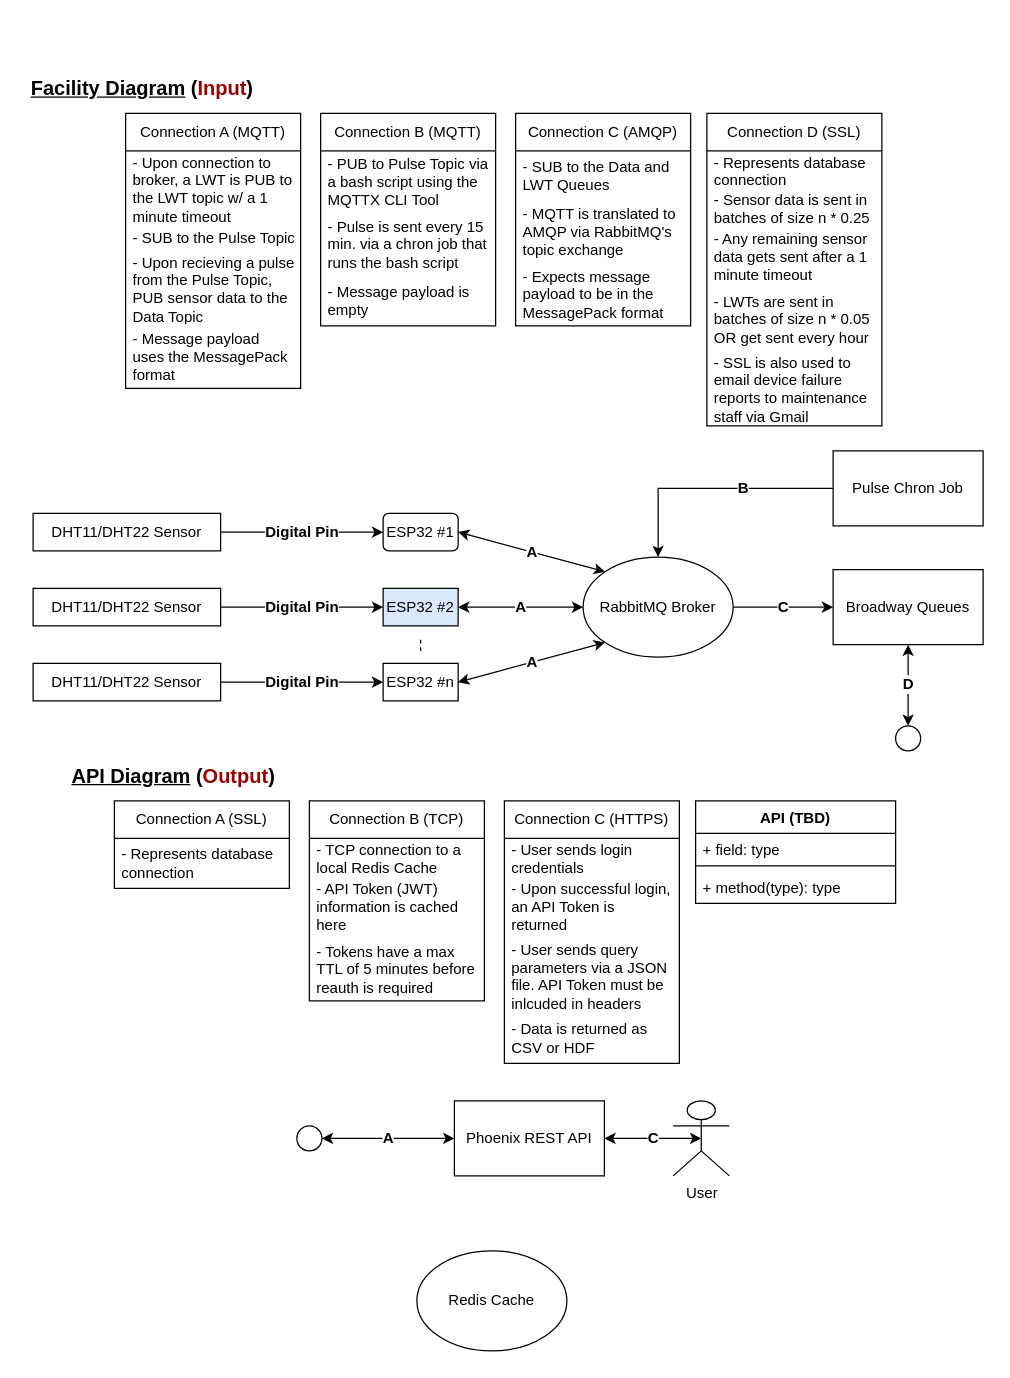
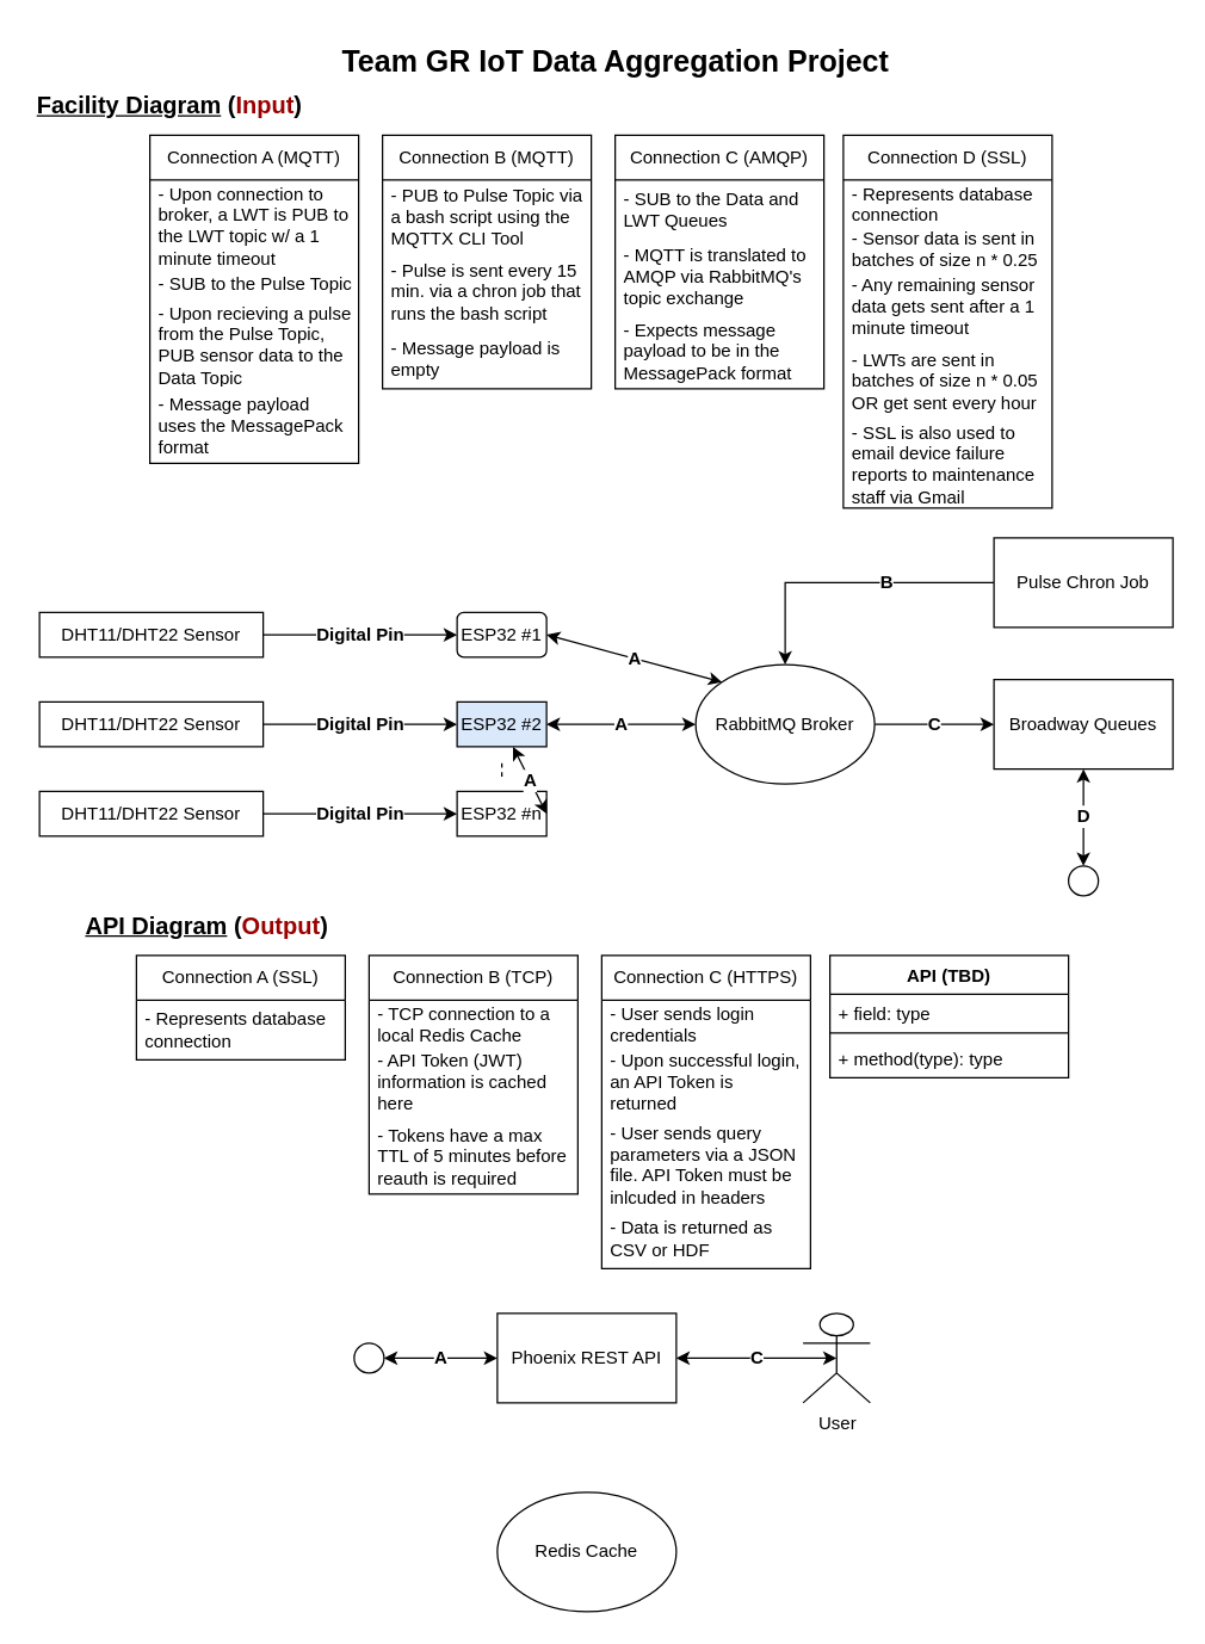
  <mxCell id="0" />
  <mxCell id="1" parent="0" />
  <mxCell id="2" value="User" style="shape=umlActor;verticalLabelPosition=bottom;verticalAlign=top;html=1;outlineConnect=0;" parent="1" vertex="1"><mxGeometry x="538" y="880" width="45" height="60" as="geometry" /></mxCell>
  <mxCell id="3" value="&lt;font style=&quot;font-size: 16px;&quot;&gt;&lt;b&gt;&lt;u&gt;Facility Diagram&lt;/u&gt;&amp;nbsp;(&lt;font color=&quot;#990000&quot;&gt;Input&lt;/font&gt;)&lt;/b&gt;&lt;/font&gt;" style="text;html=1;align=center;verticalAlign=middle;whiteSpace=wrap;rounded=0;" parent="1" vertex="1"><mxGeometry x="20" y="60" width="187" height="20" as="geometry" /></mxCell>
  <mxCell id="4" value="ESP32 #1" style="whiteSpace=wrap;html=1;rounded=1;" parent="1" vertex="1"><mxGeometry x="306" y="410" width="60" height="30" as="geometry" /></mxCell>
  <mxCell id="5" value="ESP32 #2" style="rounded=0;whiteSpace=wrap;html=1;fillColor=#dae8fc;" parent="1" vertex="1"><mxGeometry x="306" y="470" width="60" height="30" as="geometry" /></mxCell>
  <mxCell id="6" value="ESP32 #n" style="rounded=0;whiteSpace=wrap;html=1;" parent="1" vertex="1"><mxGeometry x="306" y="530" width="60" height="30" as="geometry" /></mxCell>
  <mxCell id="7" value="&lt;b&gt;&lt;font style=&quot;font-size: 12px;&quot;&gt;Digital Pin&lt;/font&gt;&lt;/b&gt;" style="edgeStyle=orthogonalEdgeStyle;rounded=0;orthogonalLoop=1;jettySize=auto;html=1;entryX=0;entryY=0.5;entryDx=0;entryDy=0;" parent="1" source="8" target="4" edge="1"><mxGeometry relative="1" as="geometry" /></mxCell>
  <mxCell id="8" value="DHT11/DHT22 Sensor" style="rounded=0;whiteSpace=wrap;html=1;" parent="1" vertex="1"><mxGeometry x="26" y="410" width="150" height="30" as="geometry" /></mxCell>
  <mxCell id="9" value="&lt;b&gt;&lt;font style=&quot;font-size: 12px;&quot;&gt;Digital Pin&lt;/font&gt;&lt;/b&gt;" style="edgeStyle=orthogonalEdgeStyle;rounded=0;orthogonalLoop=1;jettySize=auto;html=1;entryX=0;entryY=0.5;entryDx=0;entryDy=0;" parent="1" source="10" target="5" edge="1"><mxGeometry relative="1" as="geometry" /></mxCell>
  <mxCell id="10" value="DHT11/DHT22 Sensor" style="rounded=0;whiteSpace=wrap;html=1;" parent="1" vertex="1"><mxGeometry x="26" y="470" width="150" height="30" as="geometry" /></mxCell>
  <mxCell id="11" value="&lt;b&gt;&lt;font style=&quot;font-size: 12px;&quot;&gt;Digital Pin&lt;/font&gt;&lt;/b&gt;" style="edgeStyle=orthogonalEdgeStyle;rounded=0;orthogonalLoop=1;jettySize=auto;html=1;" parent="1" source="12" target="6" edge="1"><mxGeometry relative="1" as="geometry" /></mxCell>
  <mxCell id="12" value="DHT11/DHT22 Sensor" style="rounded=0;whiteSpace=wrap;html=1;" parent="1" vertex="1"><mxGeometry x="26" y="530" width="150" height="30" as="geometry" /></mxCell>
  <mxCell id="13" value="&lt;b&gt;&lt;font style=&quot;font-size: 12px;&quot;&gt;A&lt;/font&gt;&lt;/b&gt;" style="endArrow=classic;startArrow=classic;html=1;rounded=0;exitX=1;exitY=0.5;exitDx=0;exitDy=0;entryX=0;entryY=0.5;entryDx=0;entryDy=0;" parent="1" source="5" target="17" edge="1"><mxGeometry width="50" height="50" relative="1" as="geometry"><mxPoint x="496" y="610" as="sourcePoint" /><mxPoint x="466" y="465" as="targetPoint" /></mxGeometry></mxCell>
- <mxCell id="14" value="&lt;b&gt;&lt;font style=&quot;font-size: 12px;&quot;&gt;A&lt;/font&gt;&lt;/b&gt;" style="endArrow=classic;startArrow=classic;html=1;rounded=0;exitX=1;exitY=0.5;exitDx=0;exitDy=0;entryX=0;entryY=1;entryDx=0;entryDy=0;" parent="1" source="6" target="17" edge="1"><mxGeometry width="50" height="50" relative="1" as="geometry"><mxPoint x="436" y="590" as="sourcePoint" /><mxPoint x="477.716" y="493.284" as="targetPoint" /></mxGeometry></mxCell>
+ <mxCell id="14" value="&lt;b&gt;&lt;font style=&quot;font-size: 12px;&quot;&gt;A&lt;/font&gt;&lt;/b&gt;" style="endArrow=classic;startArrow=classic;html=1;rounded=0;exitX=1;exitY=0.5;exitDx=0;exitDy=0;" parent="1" source="6" target="5" edge="1"><mxGeometry width="50" height="50" relative="1" as="geometry"><mxPoint x="436" y="590" as="sourcePoint" /><mxPoint x="477.716" y="493.284" as="targetPoint" /></mxGeometry></mxCell>
  <mxCell id="15" value="&lt;b&gt;&lt;font style=&quot;font-size: 12px;&quot;&gt;A&lt;/font&gt;&lt;/b&gt;" style="endArrow=classic;startArrow=classic;html=1;rounded=0;exitX=1;exitY=0.5;exitDx=0;exitDy=0;entryX=0;entryY=0;entryDx=0;entryDy=0;" parent="1" source="4" target="17" edge="1"><mxGeometry width="50" height="50" relative="1" as="geometry"><mxPoint x="426" y="430" as="sourcePoint" /><mxPoint x="477.716" y="436.716" as="targetPoint" /></mxGeometry></mxCell>
  <mxCell id="16" value="&lt;b&gt;&lt;font style=&quot;font-size: 12px;&quot;&gt;C&lt;/font&gt;&lt;/b&gt;" style="edgeStyle=orthogonalEdgeStyle;rounded=0;orthogonalLoop=1;jettySize=auto;html=1;entryX=0;entryY=0.5;entryDx=0;entryDy=0;" parent="1" source="17" target="19" edge="1"><mxGeometry relative="1" as="geometry" /></mxCell>
  <mxCell id="17" value="RabbitMQ Broker" style="ellipse;whiteSpace=wrap;html=1;" parent="1" vertex="1"><mxGeometry x="466" y="445" width="120" height="80" as="geometry" /></mxCell>
  <mxCell id="18" value="" style="endArrow=none;dashed=1;html=1;rounded=0;" parent="1" edge="1"><mxGeometry width="50" height="50" relative="1" as="geometry"><mxPoint x="336" y="520" as="sourcePoint" /><mxPoint x="336" y="510" as="targetPoint" /></mxGeometry></mxCell>
  <mxCell id="19" value="Broadway Queues" style="rounded=0;whiteSpace=wrap;html=1;" parent="1" vertex="1"><mxGeometry x="666" y="455" width="120" height="60" as="geometry" /></mxCell>
  <mxCell id="20" value="" style="ellipse;whiteSpace=wrap;html=1;aspect=fixed;" parent="1" vertex="1"><mxGeometry x="716" y="580" width="20" height="20" as="geometry" /></mxCell>
  <mxCell id="21" value="&lt;b&gt;&lt;font style=&quot;font-size: 12px;&quot;&gt;B&lt;/font&gt;&lt;/b&gt;" style="edgeStyle=orthogonalEdgeStyle;rounded=0;orthogonalLoop=1;jettySize=auto;html=1;entryX=0.5;entryY=0;entryDx=0;entryDy=0;spacingLeft=52;" parent="1" source="22" target="17" edge="1"><mxGeometry x="0.005" relative="1" as="geometry"><mxPoint as="offset" /></mxGeometry></mxCell>
  <mxCell id="22" value="Pulse Chron Job" style="rounded=0;whiteSpace=wrap;html=1;" parent="1" vertex="1"><mxGeometry x="666" y="360" width="120" height="60" as="geometry" /></mxCell>
  <mxCell id="23" value="&lt;font style=&quot;font-size: 16px;&quot;&gt;&lt;b&gt;&lt;u&gt;API Diagram&lt;/u&gt;&amp;nbsp;(&lt;font color=&quot;#990000&quot;&gt;Output&lt;/font&gt;)&lt;/b&gt;&lt;/font&gt;" style="text;html=1;align=center;verticalAlign=middle;whiteSpace=wrap;rounded=0;" parent="1" vertex="1"><mxGeometry x="54" y="610" width="169" height="20" as="geometry" /></mxCell>
  <mxCell id="24" value="" style="ellipse;whiteSpace=wrap;html=1;aspect=fixed;" parent="1" vertex="1"><mxGeometry x="237" y="900" width="20" height="20" as="geometry" /></mxCell>
- <mxCell id="25" value="Phoenix REST API" style="rounded=0;whiteSpace=wrap;html=1;" parent="1" vertex="1"><mxGeometry x="363" y="880" width="120" height="60" as="geometry" /></mxCell>
+ <mxCell id="25" value="Phoenix REST API" style="rounded=0;whiteSpace=wrap;html=1;" parent="1" vertex="1"><mxGeometry x="333" y="880" width="120" height="60" as="geometry" /></mxCell>
  <mxCell id="26" value="&lt;b&gt;&lt;font style=&quot;font-size: 12px;&quot;&gt;D&lt;/font&gt;&lt;/b&gt;" style="endArrow=classic;startArrow=classic;html=1;rounded=0;entryX=0.5;entryY=1;entryDx=0;entryDy=0;exitX=0.5;exitY=0;exitDx=0;exitDy=0;" parent="1" source="20" target="19" edge="1"><mxGeometry width="50" height="50" relative="1" as="geometry"><mxPoint x="636" y="660" as="sourcePoint" /><mxPoint x="686" y="610" as="targetPoint" /></mxGeometry></mxCell>
  <mxCell id="27" value="Redis Cache" style="ellipse;whiteSpace=wrap;html=1;" parent="1" vertex="1"><mxGeometry x="333" y="1000" width="120" height="80" as="geometry" /></mxCell>
  <mxCell id="28" value="&lt;b&gt;&lt;font style=&quot;font-size: 12px;&quot;&gt;A&lt;/font&gt;&lt;/b&gt;" style="endArrow=classic;startArrow=classic;html=1;rounded=0;entryX=0;entryY=0.5;entryDx=0;entryDy=0;exitX=1;exitY=0.5;exitDx=0;exitDy=0;" parent="1" source="24" target="25" edge="1"><mxGeometry width="50" height="50" relative="1" as="geometry"><mxPoint x="263" y="1040" as="sourcePoint" /><mxPoint x="313" y="990" as="targetPoint" /></mxGeometry></mxCell>
  <mxCell id="29" value="&lt;b&gt;&lt;font style=&quot;font-size: 12px;&quot;&gt;C&lt;/font&gt;&lt;/b&gt;" style="endArrow=classic;startArrow=classic;html=1;rounded=0;exitX=1;exitY=0.5;exitDx=0;exitDy=0;entryX=0.5;entryY=0.5;entryDx=0;entryDy=0;entryPerimeter=0;" parent="1" source="25" target="2" edge="1"><mxGeometry width="50" height="50" relative="1" as="geometry"><mxPoint x="593" y="1060" as="sourcePoint" /><mxPoint x="643" y="1010" as="targetPoint" /></mxGeometry></mxCell>
  <mxCell id="30" value="Connection A (MQTT)" style="swimlane;fontStyle=0;childLayout=stackLayout;horizontal=1;startSize=30;horizontalStack=0;resizeParent=1;resizeParentMax=0;resizeLast=0;collapsible=1;marginBottom=0;whiteSpace=wrap;html=1;" parent="1" vertex="1"><mxGeometry x="100" y="90" width="140" height="220" as="geometry" /></mxCell>
  <mxCell id="31" value="- Upon connection to broker, a LWT is PUB to the LWT topic w/ a 1 minute timeout" style="text;strokeColor=none;fillColor=none;align=left;verticalAlign=middle;spacingLeft=4;spacingRight=4;overflow=hidden;points=[[0,0.5],[1,0.5]];portConstraint=eastwest;rotatable=0;whiteSpace=wrap;html=1;" parent="30" vertex="1"><mxGeometry y="30" width="140" height="60" as="geometry" /></mxCell>
  <mxCell id="32" value="- SUB to the Pulse Topic" style="text;strokeColor=none;fillColor=none;align=left;verticalAlign=middle;spacingLeft=4;spacingRight=4;overflow=hidden;points=[[0,0.5],[1,0.5]];portConstraint=eastwest;rotatable=0;whiteSpace=wrap;html=1;" parent="30" vertex="1"><mxGeometry y="90" width="140" height="20" as="geometry" /></mxCell>
  <mxCell id="33" value="- Upon recieving a pulse from the Pulse Topic, PUB sensor data to the Data Topic" style="text;strokeColor=none;fillColor=none;align=left;verticalAlign=middle;spacingLeft=4;spacingRight=4;overflow=hidden;points=[[0,0.5],[1,0.5]];portConstraint=eastwest;rotatable=0;whiteSpace=wrap;html=1;" parent="30" vertex="1"><mxGeometry y="110" width="140" height="60" as="geometry" /></mxCell>
  <mxCell id="34" value="- Message payload uses the MessagePack format" style="text;strokeColor=none;fillColor=none;align=left;verticalAlign=middle;spacingLeft=4;spacingRight=4;overflow=hidden;points=[[0,0.5],[1,0.5]];portConstraint=eastwest;rotatable=0;whiteSpace=wrap;html=1;" parent="30" vertex="1"><mxGeometry y="170" width="140" height="50" as="geometry" /></mxCell>
  <mxCell id="35" value="Connection B (MQTT)" style="swimlane;fontStyle=0;childLayout=stackLayout;horizontal=1;startSize=30;horizontalStack=0;resizeParent=1;resizeParentMax=0;resizeLast=0;collapsible=1;marginBottom=0;whiteSpace=wrap;html=1;" parent="1" vertex="1"><mxGeometry x="256" y="90" width="140" height="170" as="geometry" /></mxCell>
  <mxCell id="36" value="- PUB to Pulse Topic via a bash script using the MQTTX CLI Tool" style="text;strokeColor=none;fillColor=none;align=left;verticalAlign=middle;spacingLeft=4;spacingRight=4;overflow=hidden;points=[[0,0.5],[1,0.5]];portConstraint=eastwest;rotatable=0;whiteSpace=wrap;html=1;" parent="35" vertex="1"><mxGeometry y="30" width="140" height="50" as="geometry" /></mxCell>
  <mxCell id="37" value="- Pulse is sent every 15 min. via a chron job that runs the bash script" style="text;strokeColor=none;fillColor=none;align=left;verticalAlign=middle;spacingLeft=4;spacingRight=4;overflow=hidden;points=[[0,0.5],[1,0.5]];portConstraint=eastwest;rotatable=0;whiteSpace=wrap;html=1;" parent="35" vertex="1"><mxGeometry y="80" width="140" height="50" as="geometry" /></mxCell>
  <mxCell id="38" value="- Message payload is empty" style="text;strokeColor=none;fillColor=none;align=left;verticalAlign=middle;spacingLeft=4;spacingRight=4;overflow=hidden;points=[[0,0.5],[1,0.5]];portConstraint=eastwest;rotatable=0;whiteSpace=wrap;html=1;" parent="35" vertex="1"><mxGeometry y="130" width="140" height="40" as="geometry" /></mxCell>
  <mxCell id="39" value="Connection C (AMQP)" style="swimlane;fontStyle=0;childLayout=stackLayout;horizontal=1;startSize=30;horizontalStack=0;resizeParent=1;resizeParentMax=0;resizeLast=0;collapsible=1;marginBottom=0;whiteSpace=wrap;html=1;" parent="1" vertex="1"><mxGeometry x="412" y="90" width="140" height="170" as="geometry" /></mxCell>
  <mxCell id="40" value="- SUB to the Data and LWT Queues&amp;nbsp;" style="text;strokeColor=none;fillColor=none;align=left;verticalAlign=middle;spacingLeft=4;spacingRight=4;overflow=hidden;points=[[0,0.5],[1,0.5]];portConstraint=eastwest;rotatable=0;whiteSpace=wrap;html=1;" parent="39" vertex="1"><mxGeometry y="30" width="140" height="40" as="geometry" /></mxCell>
  <mxCell id="41" value="- MQTT is translated to AMQP via RabbitMQ's topic exchange" style="text;strokeColor=none;fillColor=none;align=left;verticalAlign=middle;spacingLeft=4;spacingRight=4;overflow=hidden;points=[[0,0.5],[1,0.5]];portConstraint=eastwest;rotatable=0;whiteSpace=wrap;html=1;" parent="39" vertex="1"><mxGeometry y="70" width="140" height="50" as="geometry" /></mxCell>
  <mxCell id="42" value="- Expects message payload to be in the MessagePack format" style="text;strokeColor=none;fillColor=none;align=left;verticalAlign=middle;spacingLeft=4;spacingRight=4;overflow=hidden;points=[[0,0.5],[1,0.5]];portConstraint=eastwest;rotatable=0;whiteSpace=wrap;html=1;" parent="39" vertex="1"><mxGeometry y="120" width="140" height="50" as="geometry" /></mxCell>
  <mxCell id="43" value="Connection D (SSL)" style="swimlane;fontStyle=0;childLayout=stackLayout;horizontal=1;startSize=30;horizontalStack=0;resizeParent=1;resizeParentMax=0;resizeLast=0;collapsible=1;marginBottom=0;whiteSpace=wrap;html=1;" parent="1" vertex="1"><mxGeometry x="565" y="90" width="140" height="250" as="geometry" /></mxCell>
  <mxCell id="44" value="- Represents database connection" style="text;strokeColor=none;fillColor=none;align=left;verticalAlign=middle;spacingLeft=4;spacingRight=4;overflow=hidden;points=[[0,0.5],[1,0.5]];portConstraint=eastwest;rotatable=0;whiteSpace=wrap;html=1;" parent="43" vertex="1"><mxGeometry y="30" width="140" height="30" as="geometry" /></mxCell>
  <mxCell id="45" value="- Sensor data is sent in batches of size n * 0.25" style="text;strokeColor=none;fillColor=none;align=left;verticalAlign=middle;spacingLeft=4;spacingRight=4;overflow=hidden;points=[[0,0.5],[1,0.5]];portConstraint=eastwest;rotatable=0;whiteSpace=wrap;html=1;" parent="43" vertex="1"><mxGeometry y="60" width="140" height="30" as="geometry" /></mxCell>
  <mxCell id="46" value="- Any remaining sensor data gets sent after a 1 minute timeout" style="text;strokeColor=none;fillColor=none;align=left;verticalAlign=middle;spacingLeft=4;spacingRight=4;overflow=hidden;points=[[0,0.5],[1,0.5]];portConstraint=eastwest;rotatable=0;whiteSpace=wrap;html=1;" parent="43" vertex="1"><mxGeometry y="90" width="140" height="50" as="geometry" /></mxCell>
  <mxCell id="47" value="- LWTs are sent in batches of size n * 0.05 OR get sent every hour" style="text;strokeColor=none;fillColor=none;align=left;verticalAlign=middle;spacingLeft=4;spacingRight=4;overflow=hidden;points=[[0,0.5],[1,0.5]];portConstraint=eastwest;rotatable=0;whiteSpace=wrap;html=1;" parent="43" vertex="1"><mxGeometry y="140" width="140" height="50" as="geometry" /></mxCell>
  <mxCell id="48" value="- SSL is also used to email device failure reports to maintenance staff via Gmail" style="text;strokeColor=none;fillColor=none;align=left;verticalAlign=middle;spacingLeft=4;spacingRight=4;overflow=hidden;points=[[0,0.5],[1,0.5]];portConstraint=eastwest;rotatable=0;whiteSpace=wrap;html=1;" parent="43" vertex="1"><mxGeometry y="190" width="140" height="60" as="geometry" /></mxCell>
  <mxCell id="49" value="Connection A (SSL)" style="swimlane;fontStyle=0;childLayout=stackLayout;horizontal=1;startSize=30;horizontalStack=0;resizeParent=1;resizeParentMax=0;resizeLast=0;collapsible=1;marginBottom=0;whiteSpace=wrap;html=1;" parent="1" vertex="1"><mxGeometry x="91" y="640" width="140" height="70" as="geometry" /></mxCell>
  <mxCell id="50" value="- Represents database connection" style="text;strokeColor=none;fillColor=none;align=left;verticalAlign=middle;spacingLeft=4;spacingRight=4;overflow=hidden;points=[[0,0.5],[1,0.5]];portConstraint=eastwest;rotatable=0;whiteSpace=wrap;html=1;" parent="49" vertex="1"><mxGeometry y="30" width="140" height="40" as="geometry" /></mxCell>
  <mxCell id="51" value="Connection B (TCP)" style="swimlane;fontStyle=0;childLayout=stackLayout;horizontal=1;startSize=30;horizontalStack=0;resizeParent=1;resizeParentMax=0;resizeLast=0;collapsible=1;marginBottom=0;whiteSpace=wrap;html=1;" parent="1" vertex="1"><mxGeometry x="247" y="640" width="140" height="160" as="geometry" /></mxCell>
  <mxCell id="52" value="- TCP connection to a local Redis Cache" style="text;strokeColor=none;fillColor=none;align=left;verticalAlign=middle;spacingLeft=4;spacingRight=4;overflow=hidden;points=[[0,0.5],[1,0.5]];portConstraint=eastwest;rotatable=0;whiteSpace=wrap;html=1;" parent="51" vertex="1"><mxGeometry y="30" width="140" height="30" as="geometry" /></mxCell>
  <mxCell id="53" value="- API Token (JWT) information is cached here" style="text;strokeColor=none;fillColor=none;align=left;verticalAlign=middle;spacingLeft=4;spacingRight=4;overflow=hidden;points=[[0,0.5],[1,0.5]];portConstraint=eastwest;rotatable=0;whiteSpace=wrap;html=1;" parent="51" vertex="1"><mxGeometry y="60" width="140" height="50" as="geometry" /></mxCell>
  <mxCell id="54" value="- Tokens have a max TTL of 5 minutes before reauth is required" style="text;strokeColor=none;fillColor=none;align=left;verticalAlign=middle;spacingLeft=4;spacingRight=4;overflow=hidden;points=[[0,0.5],[1,0.5]];portConstraint=eastwest;rotatable=0;whiteSpace=wrap;html=1;" parent="51" vertex="1"><mxGeometry y="110" width="140" height="50" as="geometry" /></mxCell>
  <mxCell id="55" value="Connection C (HTTPS)" style="swimlane;fontStyle=0;childLayout=stackLayout;horizontal=1;startSize=30;horizontalStack=0;resizeParent=1;resizeParentMax=0;resizeLast=0;collapsible=1;marginBottom=0;whiteSpace=wrap;html=1;" parent="1" vertex="1"><mxGeometry x="403" y="640" width="140" height="210" as="geometry" /></mxCell>
  <mxCell id="56" value="- User sends login credentials" style="text;strokeColor=none;fillColor=none;align=left;verticalAlign=middle;spacingLeft=4;spacingRight=4;overflow=hidden;points=[[0,0.5],[1,0.5]];portConstraint=eastwest;rotatable=0;whiteSpace=wrap;html=1;" parent="55" vertex="1"><mxGeometry y="30" width="140" height="30" as="geometry" /></mxCell>
  <mxCell id="57" value="- Upon successful login, an API Token is returned" style="text;strokeColor=none;fillColor=none;align=left;verticalAlign=middle;spacingLeft=4;spacingRight=4;overflow=hidden;points=[[0,0.5],[1,0.5]];portConstraint=eastwest;rotatable=0;whiteSpace=wrap;html=1;" parent="55" vertex="1"><mxGeometry y="60" width="140" height="50" as="geometry" /></mxCell>
  <mxCell id="58" value="- User sends query parameters via a JSON file. API Token must be inlcuded in headers&lt;span style=&quot;background-color: initial;&quot;&gt;&amp;nbsp;&lt;/span&gt;" style="text;strokeColor=none;fillColor=none;align=left;verticalAlign=middle;spacingLeft=4;spacingRight=4;overflow=hidden;points=[[0,0.5],[1,0.5]];portConstraint=eastwest;rotatable=0;whiteSpace=wrap;html=1;" parent="55" vertex="1"><mxGeometry y="110" width="140" height="60" as="geometry" /></mxCell>
  <mxCell id="59" value="- Data is returned as CSV or HDF" style="text;strokeColor=none;fillColor=none;align=left;verticalAlign=middle;spacingLeft=4;spacingRight=4;overflow=hidden;points=[[0,0.5],[1,0.5]];portConstraint=eastwest;rotatable=0;whiteSpace=wrap;html=1;" parent="55" vertex="1"><mxGeometry y="170" width="140" height="40" as="geometry" /></mxCell>
  <mxCell id="60" value="API (TBD)" style="swimlane;fontStyle=1;align=center;verticalAlign=top;childLayout=stackLayout;horizontal=1;startSize=26;horizontalStack=0;resizeParent=1;resizeParentMax=0;resizeLast=0;collapsible=1;marginBottom=0;whiteSpace=wrap;html=1;" parent="1" vertex="1"><mxGeometry x="556" y="640" width="160" height="82" as="geometry" /></mxCell>
  <mxCell id="61" value="+ field: type" style="text;strokeColor=none;fillColor=none;align=left;verticalAlign=top;spacingLeft=4;spacingRight=4;overflow=hidden;rotatable=0;points=[[0,0.5],[1,0.5]];portConstraint=eastwest;whiteSpace=wrap;html=1;" parent="60" vertex="1"><mxGeometry y="26" width="160" height="22" as="geometry" /></mxCell>
  <mxCell id="62" value="" style="line;strokeWidth=1;fillColor=none;align=left;verticalAlign=middle;spacingTop=-1;spacingLeft=3;spacingRight=3;rotatable=0;labelPosition=right;points=[];portConstraint=eastwest;strokeColor=inherit;" parent="60" vertex="1"><mxGeometry y="48" width="160" height="8" as="geometry" /></mxCell>
  <mxCell id="63" value="+ method(type): type" style="text;strokeColor=none;fillColor=none;align=left;verticalAlign=top;spacingLeft=4;spacingRight=4;overflow=hidden;rotatable=0;points=[[0,0.5],[1,0.5]];portConstraint=eastwest;whiteSpace=wrap;html=1;" parent="60" vertex="1"><mxGeometry y="56" width="160" height="26" as="geometry" /></mxCell>
+ <mxCell id="64" value="&lt;font style=&quot;font-size: 20px;&quot;&gt;&lt;b&gt;Team GR IoT Data Aggregation Project&lt;/b&gt;&lt;/font&gt;" style="text;html=1;align=center;verticalAlign=middle;resizable=0;points=[];autosize=1;strokeColor=none;fillColor=none;" parent="1" vertex="1"><mxGeometry x="217" y="20" width="390" height="40" as="geometry" /></mxCell>
